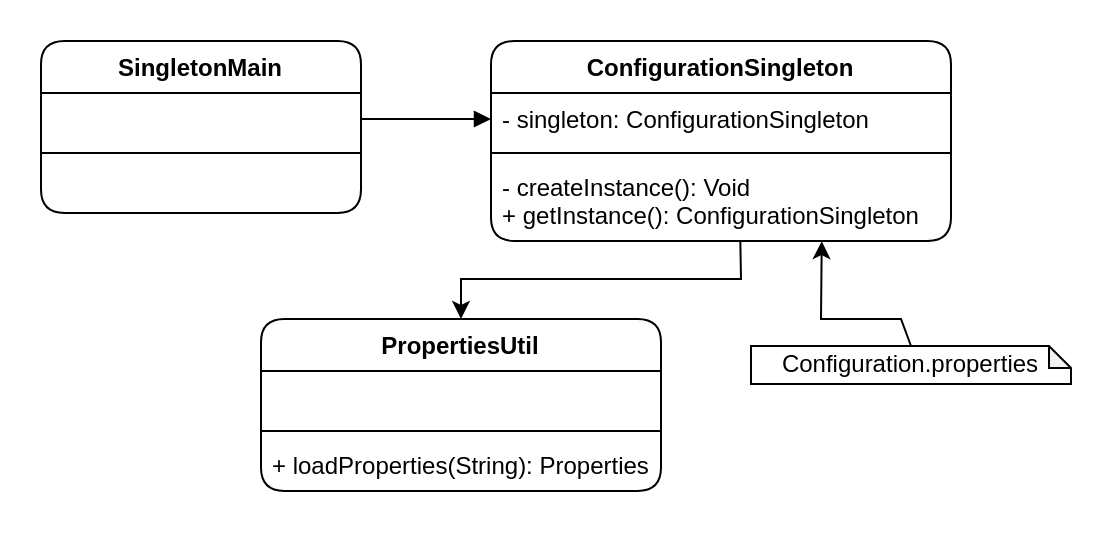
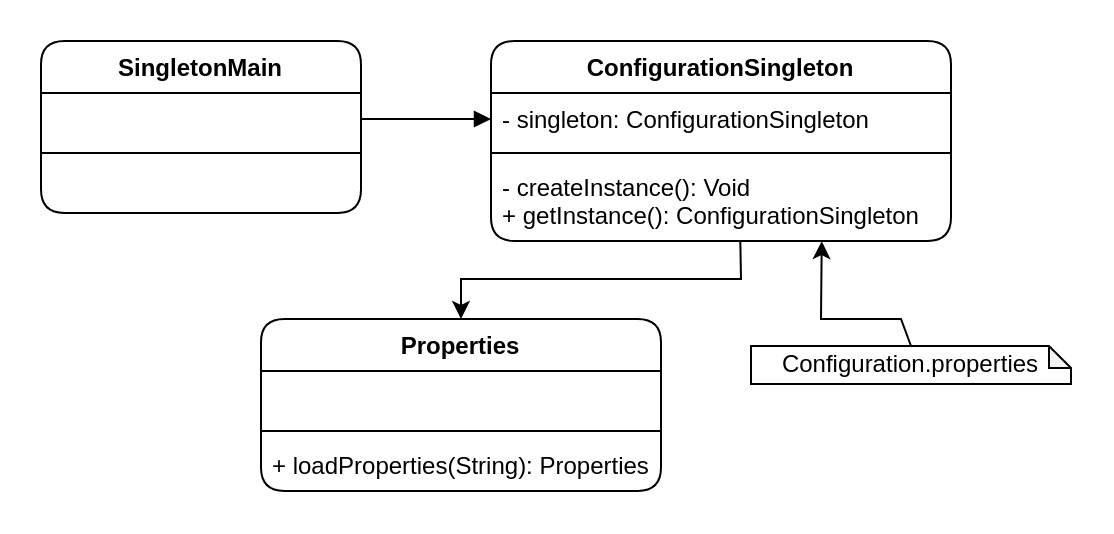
  <mxCell id="0" />
  <mxCell id="1" parent="0" />
  <mxCell id="2" value="SingletonMain" style="swimlane;fontStyle=1;align=center;verticalAlign=top;childLayout=stackLayout;horizontal=1;startSize=26;horizontalStack=0;resizeParent=1;resizeParentMax=0;resizeLast=0;collapsible=1;marginBottom=0;rounded=1;" vertex="1" parent="1"><mxGeometry x="20" y="20" width="160" height="86" as="geometry" /></mxCell>
  <mxCell id="3" value=" " style="text;strokeColor=none;fillColor=none;align=left;verticalAlign=top;spacingLeft=4;spacingRight=4;overflow=hidden;rotatable=0;points=[[0,0.5],[1,0.5]];portConstraint=eastwest;" vertex="1" parent="2"><mxGeometry y="26" width="160" height="26" as="geometry" /></mxCell>
  <mxCell id="4" value="" style="line;strokeWidth=1;fillColor=none;align=left;verticalAlign=middle;spacingTop=-1;spacingLeft=3;spacingRight=3;rotatable=0;labelPosition=right;points=[];portConstraint=eastwest;strokeColor=inherit;" vertex="1" parent="2"><mxGeometry y="52" width="160" height="8" as="geometry" /></mxCell>
  <mxCell id="5" value=" " style="text;strokeColor=none;fillColor=none;align=left;verticalAlign=top;spacingLeft=4;spacingRight=4;overflow=hidden;rotatable=0;points=[[0,0.5],[1,0.5]];portConstraint=eastwest;" vertex="1" parent="2"><mxGeometry y="60" width="160" height="26" as="geometry" /></mxCell>
  <mxCell id="6" value="ConfigurationSingleton" style="swimlane;fontStyle=1;align=center;verticalAlign=top;childLayout=stackLayout;horizontal=1;startSize=26;horizontalStack=0;resizeParent=1;resizeParentMax=0;resizeLast=0;collapsible=1;marginBottom=0;rounded=1;" vertex="1" parent="1"><mxGeometry x="245" y="20" width="230" height="100" as="geometry" /></mxCell>
  <mxCell id="7" value="- singleton: ConfigurationSingleton" style="text;strokeColor=none;fillColor=none;align=left;verticalAlign=top;spacingLeft=4;spacingRight=4;overflow=hidden;rotatable=0;points=[[0,0.5],[1,0.5]];portConstraint=eastwest;rounded=1;" vertex="1" parent="6"><mxGeometry y="26" width="230" height="26" as="geometry" /></mxCell>
  <mxCell id="8" value="" style="line;strokeWidth=1;fillColor=none;align=left;verticalAlign=middle;spacingTop=-1;spacingLeft=3;spacingRight=3;rotatable=0;labelPosition=right;points=[];portConstraint=eastwest;strokeColor=inherit;rounded=1;" vertex="1" parent="6"><mxGeometry y="52" width="230" height="8" as="geometry" /></mxCell>
  <mxCell id="9" value="- createInstance(): Void&#10;+ getInstance(): ConfigurationSingleton" style="text;strokeColor=none;fillColor=none;align=left;verticalAlign=top;spacingLeft=4;spacingRight=4;overflow=hidden;rotatable=0;points=[[0,0.5],[1,0.5]];portConstraint=eastwest;rounded=1;" vertex="1" parent="6"><mxGeometry y="60" width="230" height="40" as="geometry" /></mxCell>
  <mxCell id="10" value="" style="html=1;verticalAlign=bottom;endArrow=block;rounded=0;exitX=1;exitY=0.5;exitDx=0;exitDy=0;entryX=0;entryY=0.5;entryDx=0;entryDy=0;" edge="1" parent="1" source="3" target="7"><mxGeometry x="-0.111" y="10" width="80" relative="1" as="geometry"><mxPoint x="230" y="69" as="sourcePoint" /><mxPoint x="310" y="69" as="targetPoint" /><mxPoint as="offset" /></mxGeometry></mxCell>
- <mxCell id="11" value="PropertiesUtil" style="swimlane;fontStyle=1;align=center;verticalAlign=top;childLayout=stackLayout;horizontal=1;startSize=26;horizontalStack=0;resizeParent=1;resizeParentMax=0;resizeLast=0;collapsible=1;marginBottom=0;rounded=1;" vertex="1" parent="1"><mxGeometry x="130" y="159" width="200" height="86" as="geometry" /></mxCell>
+ <mxCell id="11" value="Properties" style="swimlane;fontStyle=1;align=center;verticalAlign=top;childLayout=stackLayout;horizontal=1;startSize=26;horizontalStack=0;resizeParent=1;resizeParentMax=0;resizeLast=0;collapsible=1;marginBottom=0;rounded=1;" vertex="1" parent="1"><mxGeometry x="130" y="159" width="200" height="86" as="geometry" /></mxCell>
  <mxCell id="12" value=" " style="text;strokeColor=none;fillColor=none;align=left;verticalAlign=top;spacingLeft=4;spacingRight=4;overflow=hidden;rotatable=0;points=[[0,0.5],[1,0.5]];portConstraint=eastwest;" vertex="1" parent="11"><mxGeometry y="26" width="200" height="26" as="geometry" /></mxCell>
  <mxCell id="13" value="" style="line;strokeWidth=1;fillColor=none;align=left;verticalAlign=middle;spacingTop=-1;spacingLeft=3;spacingRight=3;rotatable=0;labelPosition=right;points=[];portConstraint=eastwest;strokeColor=inherit;" vertex="1" parent="11"><mxGeometry y="52" width="200" height="8" as="geometry" /></mxCell>
  <mxCell id="14" value="+ loadProperties(String): Properties" style="text;strokeColor=none;fillColor=none;align=left;verticalAlign=top;spacingLeft=4;spacingRight=4;overflow=hidden;rotatable=0;points=[[0,0.5],[1,0.5]];portConstraint=eastwest;" vertex="1" parent="11"><mxGeometry y="60" width="200" height="26" as="geometry" /></mxCell>
  <mxCell id="15" value="Configuration.properties" style="shape=note;whiteSpace=wrap;html=1;backgroundOutline=1;darkOpacity=0.05;rounded=1;size=11;" vertex="1" parent="1"><mxGeometry x="375" y="172.5" width="160" height="19" as="geometry" /></mxCell>
  <mxCell id="16" value="" style="endArrow=classic;html=1;rounded=0;entryX=0.5;entryY=0;entryDx=0;entryDy=0;exitX=0.542;exitY=1.006;exitDx=0;exitDy=0;exitPerimeter=0;" edge="1" parent="1" source="9" target="11"><mxGeometry width="50" height="50" relative="1" as="geometry"><mxPoint x="370" y="139" as="sourcePoint" /><mxPoint x="220" y="129" as="targetPoint" /><Array as="points"><mxPoint x="370" y="139" /><mxPoint x="230" y="139" /></Array></mxGeometry></mxCell>
  <mxCell id="17" value="" style="endArrow=classic;html=1;rounded=0;exitX=0.5;exitY=0;exitDx=0;exitDy=0;exitPerimeter=0;entryX=0.719;entryY=1.002;entryDx=0;entryDy=0;entryPerimeter=0;" edge="1" parent="1" source="15" target="9"><mxGeometry width="50" height="50" relative="1" as="geometry"><mxPoint x="320" y="179" as="sourcePoint" /><mxPoint x="370" y="129" as="targetPoint" /><Array as="points"><mxPoint x="450" y="159" /><mxPoint x="410" y="159" /></Array></mxGeometry></mxCell>
